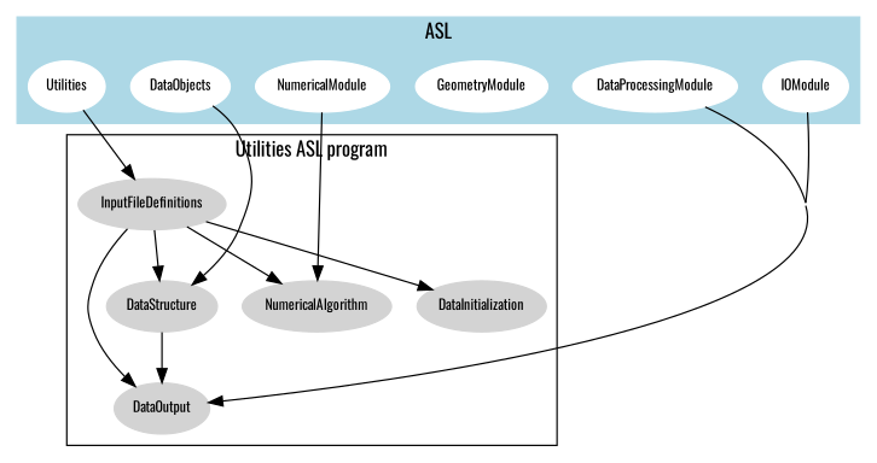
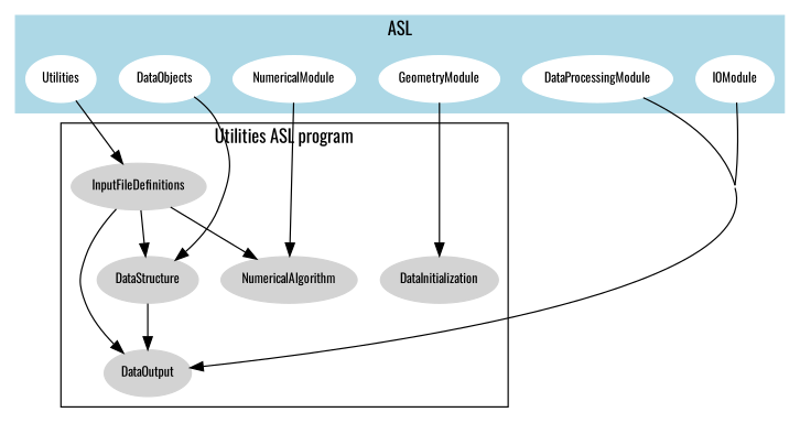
  digraph {
    bgcolor=white
    compound=true
    concentrate=true
    fontname=Oswald
    node [color=white fontname=Oswald fontsize=10 style=filled]
    edge [fontname=Oswald]
    Utilities
    DataObjects
    DataProcessingModule
    NumericalModule
    GeometryModule
    IOModule
    InputFileDefinitions [color=lightgrey]
    DataStructure [color=lightgrey]
    DataInitialization [color=lightgrey]
    NumericalAlgorithm [color=lightgrey]
    DataOutput [color=lightgrey]
    subgraph cluster_1 {
      color=lightblue
      label=ASL
      style=filled
      Utilities
      DataObjects
      DataProcessingModule
      NumericalModule
      GeometryModule
      IOModule
    }
    subgraph cluster_2 {
      color=black
      label="Utilities ASL program"
      InputFileDefinitions
      DataStructure
      DataInitialization
      NumericalAlgorithm
      DataOutput
    }
    Utilities -> InputFileDefinitions
    DataObjects -> DataStructure
    DataProcessingModule -> DataOutput
    NumericalModule -> NumericalAlgorithm
    IOModule -> DataOutput
    InputFileDefinitions -> DataStructure
-   InputFileDefinitions -> DataInitialization
+   GeometryModule -> DataInitialization
    InputFileDefinitions -> NumericalAlgorithm
    InputFileDefinitions -> DataOutput
    DataStructure -> DataOutput
  }
